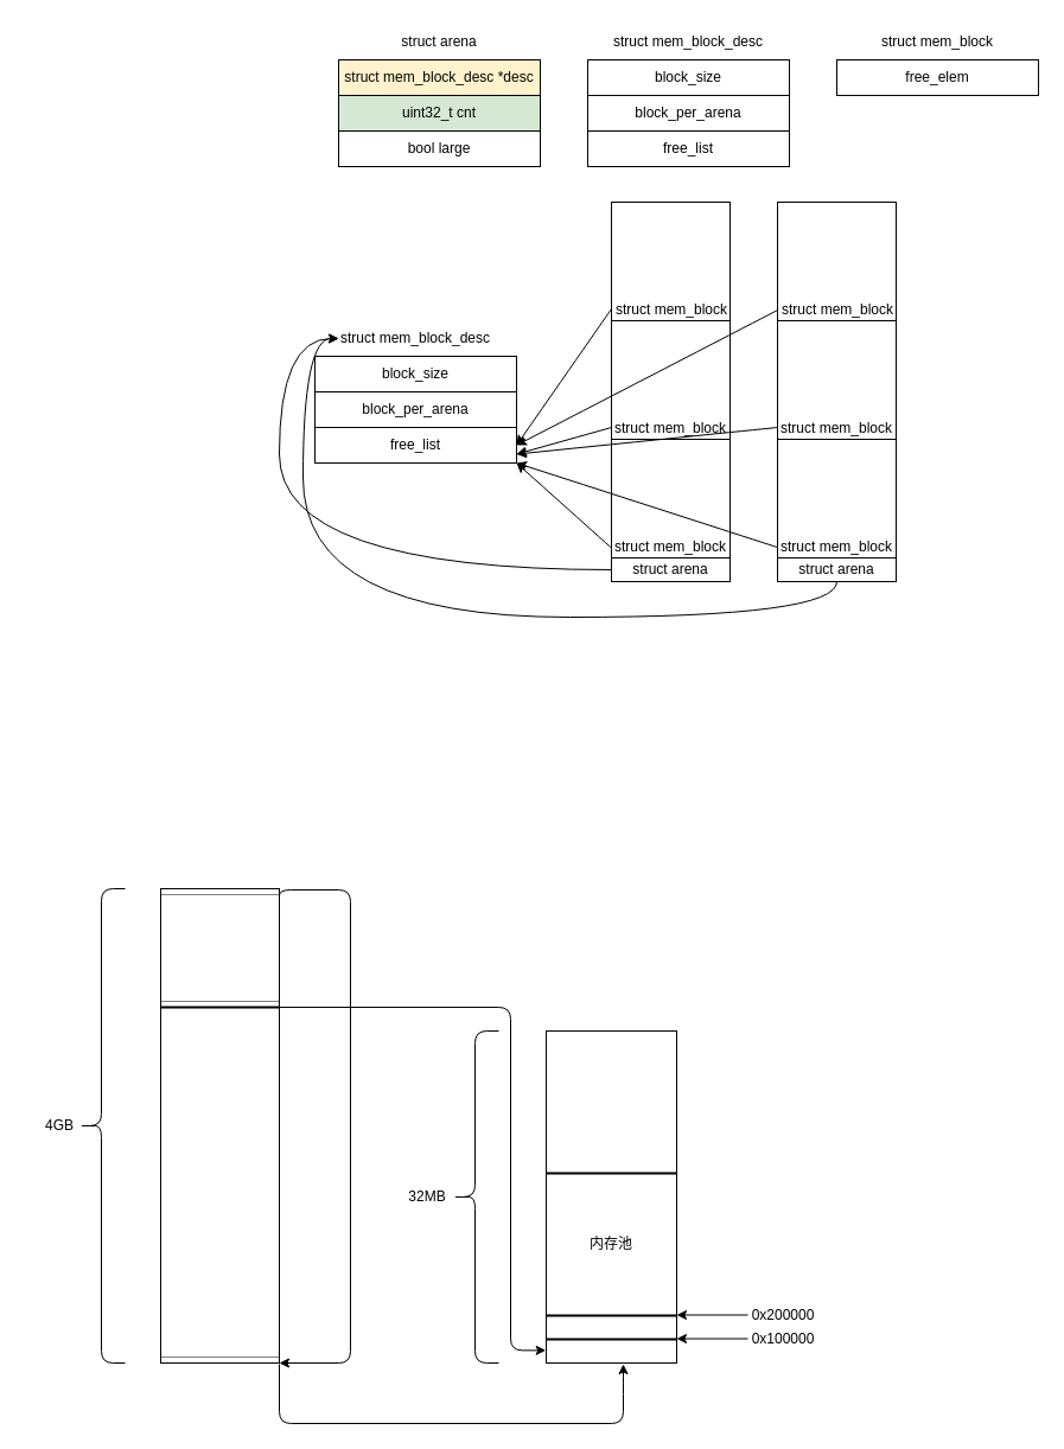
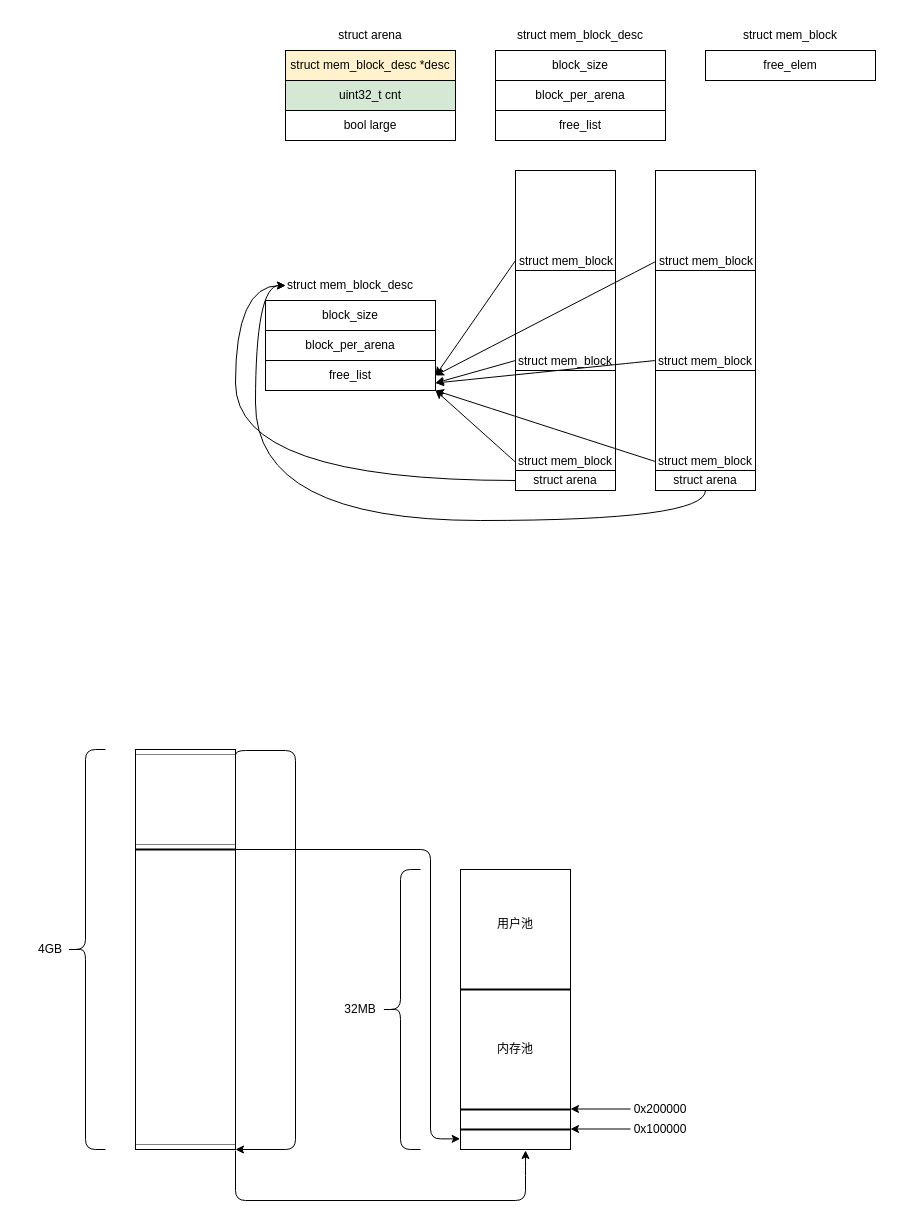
  <mxCell id="0" />
  <mxCell id="1" parent="0" />
  <mxCell id="2" value="struct mem_block_desc *desc" style="rounded=0;whiteSpace=wrap;html=1;fillColor=#fff2cc;" parent="1" vertex="1"><mxGeometry x="285" y="50" width="170" height="30" as="geometry" /></mxCell>
  <mxCell id="3" value="uint32_t cnt" style="rounded=0;whiteSpace=wrap;html=1;fillColor=#d5e8d4;" parent="1" vertex="1"><mxGeometry x="285" y="80" width="170" height="30" as="geometry" /></mxCell>
  <mxCell id="4" value="bool large" style="rounded=0;whiteSpace=wrap;html=1;" parent="1" vertex="1"><mxGeometry x="285" y="110" width="170" height="30" as="geometry" /></mxCell>
  <mxCell id="5" value="struct arena" style="text;html=1;strokeColor=none;fillColor=none;align=center;verticalAlign=middle;whiteSpace=wrap;rounded=0;" parent="1" vertex="1"><mxGeometry x="335" y="20" width="70" height="30" as="geometry" /></mxCell>
  <mxCell id="6" value="struct mem_block_desc" style="text;html=1;strokeColor=none;fillColor=none;align=center;verticalAlign=middle;whiteSpace=wrap;rounded=0;" parent="1" vertex="1"><mxGeometry x="515" y="20" width="130" height="30" as="geometry" /></mxCell>
  <mxCell id="7" value="block_size" style="rounded=0;whiteSpace=wrap;html=1;" parent="1" vertex="1"><mxGeometry x="495" y="50" width="170" height="30" as="geometry" /></mxCell>
  <mxCell id="8" value="block_per_arena" style="rounded=0;whiteSpace=wrap;html=1;" parent="1" vertex="1"><mxGeometry x="495" y="80" width="170" height="30" as="geometry" /></mxCell>
  <mxCell id="9" value="free_list" style="rounded=0;whiteSpace=wrap;html=1;" parent="1" vertex="1"><mxGeometry x="495" y="110" width="170" height="30" as="geometry" /></mxCell>
  <mxCell id="10" value="struct mem_block" style="text;html=1;strokeColor=none;fillColor=none;align=center;verticalAlign=middle;whiteSpace=wrap;rounded=0;" parent="1" vertex="1"><mxGeometry x="725" y="20" width="130" height="30" as="geometry" /></mxCell>
  <mxCell id="11" value="free_elem" style="rounded=0;whiteSpace=wrap;html=1;" parent="1" vertex="1"><mxGeometry x="705" y="50" width="170" height="30" as="geometry" /></mxCell>
  <mxCell id="12" value="&lt;div style=&quot;text-align: justify&quot;&gt;&lt;span&gt;struct mem_block&lt;/span&gt;&lt;/div&gt;" style="rounded=0;whiteSpace=wrap;html=1;align=right;verticalAlign=bottom;" parent="1" vertex="1"><mxGeometry x="655" y="170" width="100" height="100" as="geometry" /></mxCell>
  <mxCell id="13" value="struct mem_block" style="rounded=0;whiteSpace=wrap;html=1;verticalAlign=bottom;" parent="1" vertex="1"><mxGeometry x="655" y="270" width="100" height="100" as="geometry" /></mxCell>
  <mxCell id="14" value="struct mem_block" style="rounded=0;whiteSpace=wrap;html=1;verticalAlign=bottom;" parent="1" vertex="1"><mxGeometry x="655" y="370" width="100" height="100" as="geometry" /></mxCell>
  <mxCell id="15" style="edgeStyle=orthogonalEdgeStyle;curved=1;html=1;entryX=0;entryY=0.5;entryDx=0;entryDy=0;" parent="1" source="16" target="22" edge="1"><mxGeometry relative="1" as="geometry"><Array as="points"><mxPoint x="705" y="520" /><mxPoint x="255" y="520" /><mxPoint x="255" y="285" /></Array></mxGeometry></mxCell>
  <mxCell id="16" value="&lt;span&gt;struct arena&lt;/span&gt;" style="rounded=0;whiteSpace=wrap;html=1;" parent="1" vertex="1"><mxGeometry x="655" y="470" width="100" height="20" as="geometry" /></mxCell>
  <mxCell id="17" value="&lt;div style=&quot;text-align: justify&quot;&gt;&lt;span&gt;struct mem_block&lt;/span&gt;&lt;/div&gt;" style="rounded=0;whiteSpace=wrap;html=1;align=right;verticalAlign=bottom;" parent="1" vertex="1"><mxGeometry x="515" y="170" width="100" height="100" as="geometry" /></mxCell>
  <mxCell id="18" value="struct mem_block" style="rounded=0;whiteSpace=wrap;html=1;verticalAlign=bottom;" parent="1" vertex="1"><mxGeometry x="515" y="270" width="100" height="100" as="geometry" /></mxCell>
  <mxCell id="19" value="struct mem_block" style="rounded=0;whiteSpace=wrap;html=1;verticalAlign=bottom;" parent="1" vertex="1"><mxGeometry x="515" y="370" width="100" height="100" as="geometry" /></mxCell>
  <mxCell id="20" style="edgeStyle=orthogonalEdgeStyle;html=1;entryX=0;entryY=0.5;entryDx=0;entryDy=0;curved=1;" parent="1" source="21" target="22" edge="1"><mxGeometry relative="1" as="geometry"><Array as="points"><mxPoint x="235" y="480" /><mxPoint x="235" y="285" /></Array></mxGeometry></mxCell>
  <mxCell id="21" value="&lt;span&gt;struct arena&lt;/span&gt;" style="rounded=0;whiteSpace=wrap;html=1;" parent="1" vertex="1"><mxGeometry x="515" y="470" width="100" height="20" as="geometry" /></mxCell>
  <mxCell id="22" value="struct mem_block_desc" style="text;html=1;strokeColor=none;fillColor=none;align=center;verticalAlign=middle;whiteSpace=wrap;rounded=0;" parent="1" vertex="1"><mxGeometry x="285" y="270" width="130" height="30" as="geometry" /></mxCell>
  <mxCell id="23" value="block_size" style="rounded=0;whiteSpace=wrap;html=1;" parent="1" vertex="1"><mxGeometry y="300" width="170" height="30" as="geometry" x="265" /></mxCell>
  <mxCell id="24" value="block_per_arena" style="rounded=0;whiteSpace=wrap;html=1;" parent="1" vertex="1"><mxGeometry y="330" width="170" height="30" as="geometry" x="265" /></mxCell>
  <mxCell id="25" value="free_list" style="rounded=0;whiteSpace=wrap;html=1;" parent="1" vertex="1"><mxGeometry y="360" width="170" height="30" as="geometry" x="265" /></mxCell>
  <mxCell id="26" value="" style="endArrow=classic;html=1;curved=1;exitX=-0.006;exitY=0.911;exitDx=0;exitDy=0;exitPerimeter=0;entryX=1;entryY=1;entryDx=0;entryDy=0;" parent="1" source="19" target="25" edge="1"><mxGeometry width="50" height="50" relative="1" as="geometry"><mxPoint x="425" y="445" as="sourcePoint" /><mxPoint x="475" y="395" as="targetPoint" /></mxGeometry></mxCell>
  <mxCell id="27" value="" style="endArrow=classic;html=1;curved=1;exitX=-0.006;exitY=0.911;exitDx=0;exitDy=0;exitPerimeter=0;entryX=1;entryY=0.75;entryDx=0;entryDy=0;" parent="1" target="25" edge="1"><mxGeometry width="50" height="50" relative="1" as="geometry"><mxPoint x="515" y="360" as="sourcePoint" /><mxPoint x="435.6" y="288.9" as="targetPoint" /></mxGeometry></mxCell>
  <mxCell id="28" value="" style="endArrow=classic;html=1;curved=1;exitX=-0.006;exitY=0.911;exitDx=0;exitDy=0;exitPerimeter=0;entryX=1;entryY=0.5;entryDx=0;entryDy=0;" parent="1" target="25" edge="1"><mxGeometry width="50" height="50" relative="1" as="geometry"><mxPoint x="515" y="260" as="sourcePoint" /><mxPoint x="435" y="282.5" as="targetPoint" /></mxGeometry></mxCell>
  <mxCell id="29" value="" style="endArrow=classic;html=1;curved=1;exitX=-0.006;exitY=0.911;exitDx=0;exitDy=0;exitPerimeter=0;" parent="1" edge="1"><mxGeometry width="50" height="50" relative="1" as="geometry"><mxPoint x="655" y="461.1" as="sourcePoint" /><mxPoint x="435" y="390" as="targetPoint" /></mxGeometry></mxCell>
  <mxCell id="30" value="" style="endArrow=classic;html=1;curved=1;exitX=-0.006;exitY=0.911;exitDx=0;exitDy=0;exitPerimeter=0;entryX=1;entryY=0.75;entryDx=0;entryDy=0;" parent="1" target="25" edge="1"><mxGeometry width="50" height="50" relative="1" as="geometry"><mxPoint x="655" y="360" as="sourcePoint" /><mxPoint x="435" y="288.9" as="targetPoint" /></mxGeometry></mxCell>
  <mxCell id="31" value="" style="endArrow=classic;html=1;curved=1;exitX=-0.006;exitY=0.911;exitDx=0;exitDy=0;exitPerimeter=0;entryX=1;entryY=0.5;entryDx=0;entryDy=0;" parent="1" target="25" edge="1"><mxGeometry width="50" height="50" relative="1" as="geometry"><mxPoint x="655" y="261.1" as="sourcePoint" /><mxPoint x="435" y="190" as="targetPoint" /></mxGeometry></mxCell>
  <mxCell id="32" value="" style="rounded=0;whiteSpace=wrap;html=1;" vertex="1" parent="1"><mxGeometry x="460" y="869" width="110" height="280" as="geometry" /></mxCell>
  <mxCell id="33" value="" style="shape=curlyBracket;whiteSpace=wrap;html=1;rounded=1;" vertex="1" parent="1"><mxGeometry x="380" y="869" width="40" height="280" as="geometry" /></mxCell>
  <mxCell id="34" value="32MB" style="text;html=1;strokeColor=none;fillColor=none;align=center;verticalAlign=middle;whiteSpace=wrap;rounded=0;" vertex="1" parent="1"><mxGeometry x="330" y="994" width="60" height="30" as="geometry" /></mxCell>
  <mxCell id="35" value="" style="line;strokeWidth=2;html=1;" vertex="1" parent="1"><mxGeometry x="460" y="1124" width="110" height="10" as="geometry" /></mxCell>
  <mxCell id="36" value="" style="endArrow=classic;html=1;" edge="1" parent="1"><mxGeometry width="50" height="50" relative="1" as="geometry"><mxPoint x="630" y="1128.5" as="sourcePoint" /><mxPoint x="570" y="1128.5" as="targetPoint" /></mxGeometry></mxCell>
  <mxCell id="37" value="0x100000" style="text;html=1;strokeColor=none;fillColor=none;align=center;verticalAlign=middle;whiteSpace=wrap;rounded=0;" vertex="1" parent="1"><mxGeometry x="630" y="1114" width="60" height="30" as="geometry" /></mxCell>
  <mxCell id="38" value="" style="line;strokeWidth=2;html=1;" vertex="1" parent="1"><mxGeometry x="460" y="1104" width="110" height="10" as="geometry" /></mxCell>
  <mxCell id="39" value="" style="endArrow=classic;html=1;" edge="1" parent="1"><mxGeometry width="50" height="50" relative="1" as="geometry"><mxPoint x="630" y="1108.5" as="sourcePoint" /><mxPoint x="570" y="1108.5" as="targetPoint" /></mxGeometry></mxCell>
  <mxCell id="40" value="0x200000" style="text;html=1;strokeColor=none;fillColor=none;align=center;verticalAlign=middle;whiteSpace=wrap;rounded=0;" vertex="1" parent="1"><mxGeometry x="630" y="1094" width="60" height="30" as="geometry" /></mxCell>
  <mxCell id="41" value="" style="line;strokeWidth=2;html=1;" vertex="1" parent="1"><mxGeometry x="460" y="984" width="110" height="10" as="geometry" /></mxCell>
  <mxCell id="42" value="内存池" style="text;html=1;strokeColor=none;fillColor=none;align=center;verticalAlign=middle;whiteSpace=wrap;rounded=0;" vertex="1" parent="1"><mxGeometry x="485" y="1034" width="60" height="30" as="geometry" /></mxCell>
+ <mxCell id="43" value="用户池" style="text;html=1;strokeColor=none;fillColor=none;align=center;verticalAlign=middle;whiteSpace=wrap;rounded=0;" vertex="1" parent="1"><mxGeometry x="485" y="909" width="60" height="30" as="geometry" /></mxCell>
  <mxCell id="44" value="" style="rounded=0;whiteSpace=wrap;html=1;" vertex="1" parent="1"><mxGeometry x="135" y="749" width="100" height="400" as="geometry" /></mxCell>
  <mxCell id="45" value="" style="shape=curlyBracket;whiteSpace=wrap;html=1;rounded=1;" vertex="1" parent="1"><mxGeometry x="65" y="749" width="40" height="400" as="geometry" /></mxCell>
  <mxCell id="46" value="4GB" style="text;html=1;strokeColor=none;fillColor=none;align=center;verticalAlign=middle;whiteSpace=wrap;rounded=0;" vertex="1" parent="1"><mxGeometry x="20" y="934" width="60" height="30" as="geometry" /></mxCell>
  <mxCell id="47" value="" style="line;strokeWidth=2;html=1;" vertex="1" parent="1"><mxGeometry x="135" y="844" width="100" height="10" as="geometry" /></mxCell>
  <mxCell id="48" value="" style="line;strokeWidth=0.5;html=1;" vertex="1" parent="1"><mxGeometry x="135" y="839" width="100" height="10" as="geometry" /></mxCell>
  <mxCell id="49" value="" style="line;strokeWidth=0.5;html=1;" vertex="1" parent="1"><mxGeometry x="135" y="749" width="100" height="10" as="geometry" /></mxCell>
  <mxCell id="50" value="" style="line;strokeWidth=0.5;html=1;" vertex="1" parent="1"><mxGeometry x="135" y="1139" width="100" height="10" as="geometry" /></mxCell>
  <mxCell id="51" value="" style="edgeStyle=segmentEdgeStyle;endArrow=classic;html=1;" edge="1" parent="1"><mxGeometry width="50" height="50" relative="1" as="geometry"><mxPoint x="235" y="1150" as="sourcePoint" /><mxPoint x="525" y="1150" as="targetPoint" /><Array as="points"><mxPoint x="235" y="1200" /><mxPoint x="525" y="1200" /><mxPoint x="525" y="1165" /></Array></mxGeometry></mxCell>
  <mxCell id="52" value="" style="edgeStyle=segmentEdgeStyle;endArrow=classic;html=1;exitX=1;exitY=0.25;exitDx=0;exitDy=0;entryX=-0.003;entryY=0.962;entryDx=0;entryDy=0;entryPerimeter=0;" edge="1" parent="1" source="44" target="32"><mxGeometry width="50" height="50" relative="1" as="geometry"><mxPoint x="380" y="1050" as="sourcePoint" /><mxPoint x="430" y="1000" as="targetPoint" /><Array as="points"><mxPoint x="430" y="849" /><mxPoint x="430" y="1138" /></Array></mxGeometry></mxCell>
  <mxCell id="53" value="" style="edgeStyle=segmentEdgeStyle;endArrow=classic;html=1;entryX=1;entryY=1;entryDx=0;entryDy=0;" edge="1" parent="1" target="44"><mxGeometry width="50" height="50" relative="1" as="geometry"><mxPoint x="235" y="759" as="sourcePoint" /><mxPoint x="270" y="1154" as="targetPoint" /><Array as="points"><mxPoint x="235" y="750" /><mxPoint x="295" y="750" /><mxPoint x="295" y="1149" /></Array></mxGeometry></mxCell>
